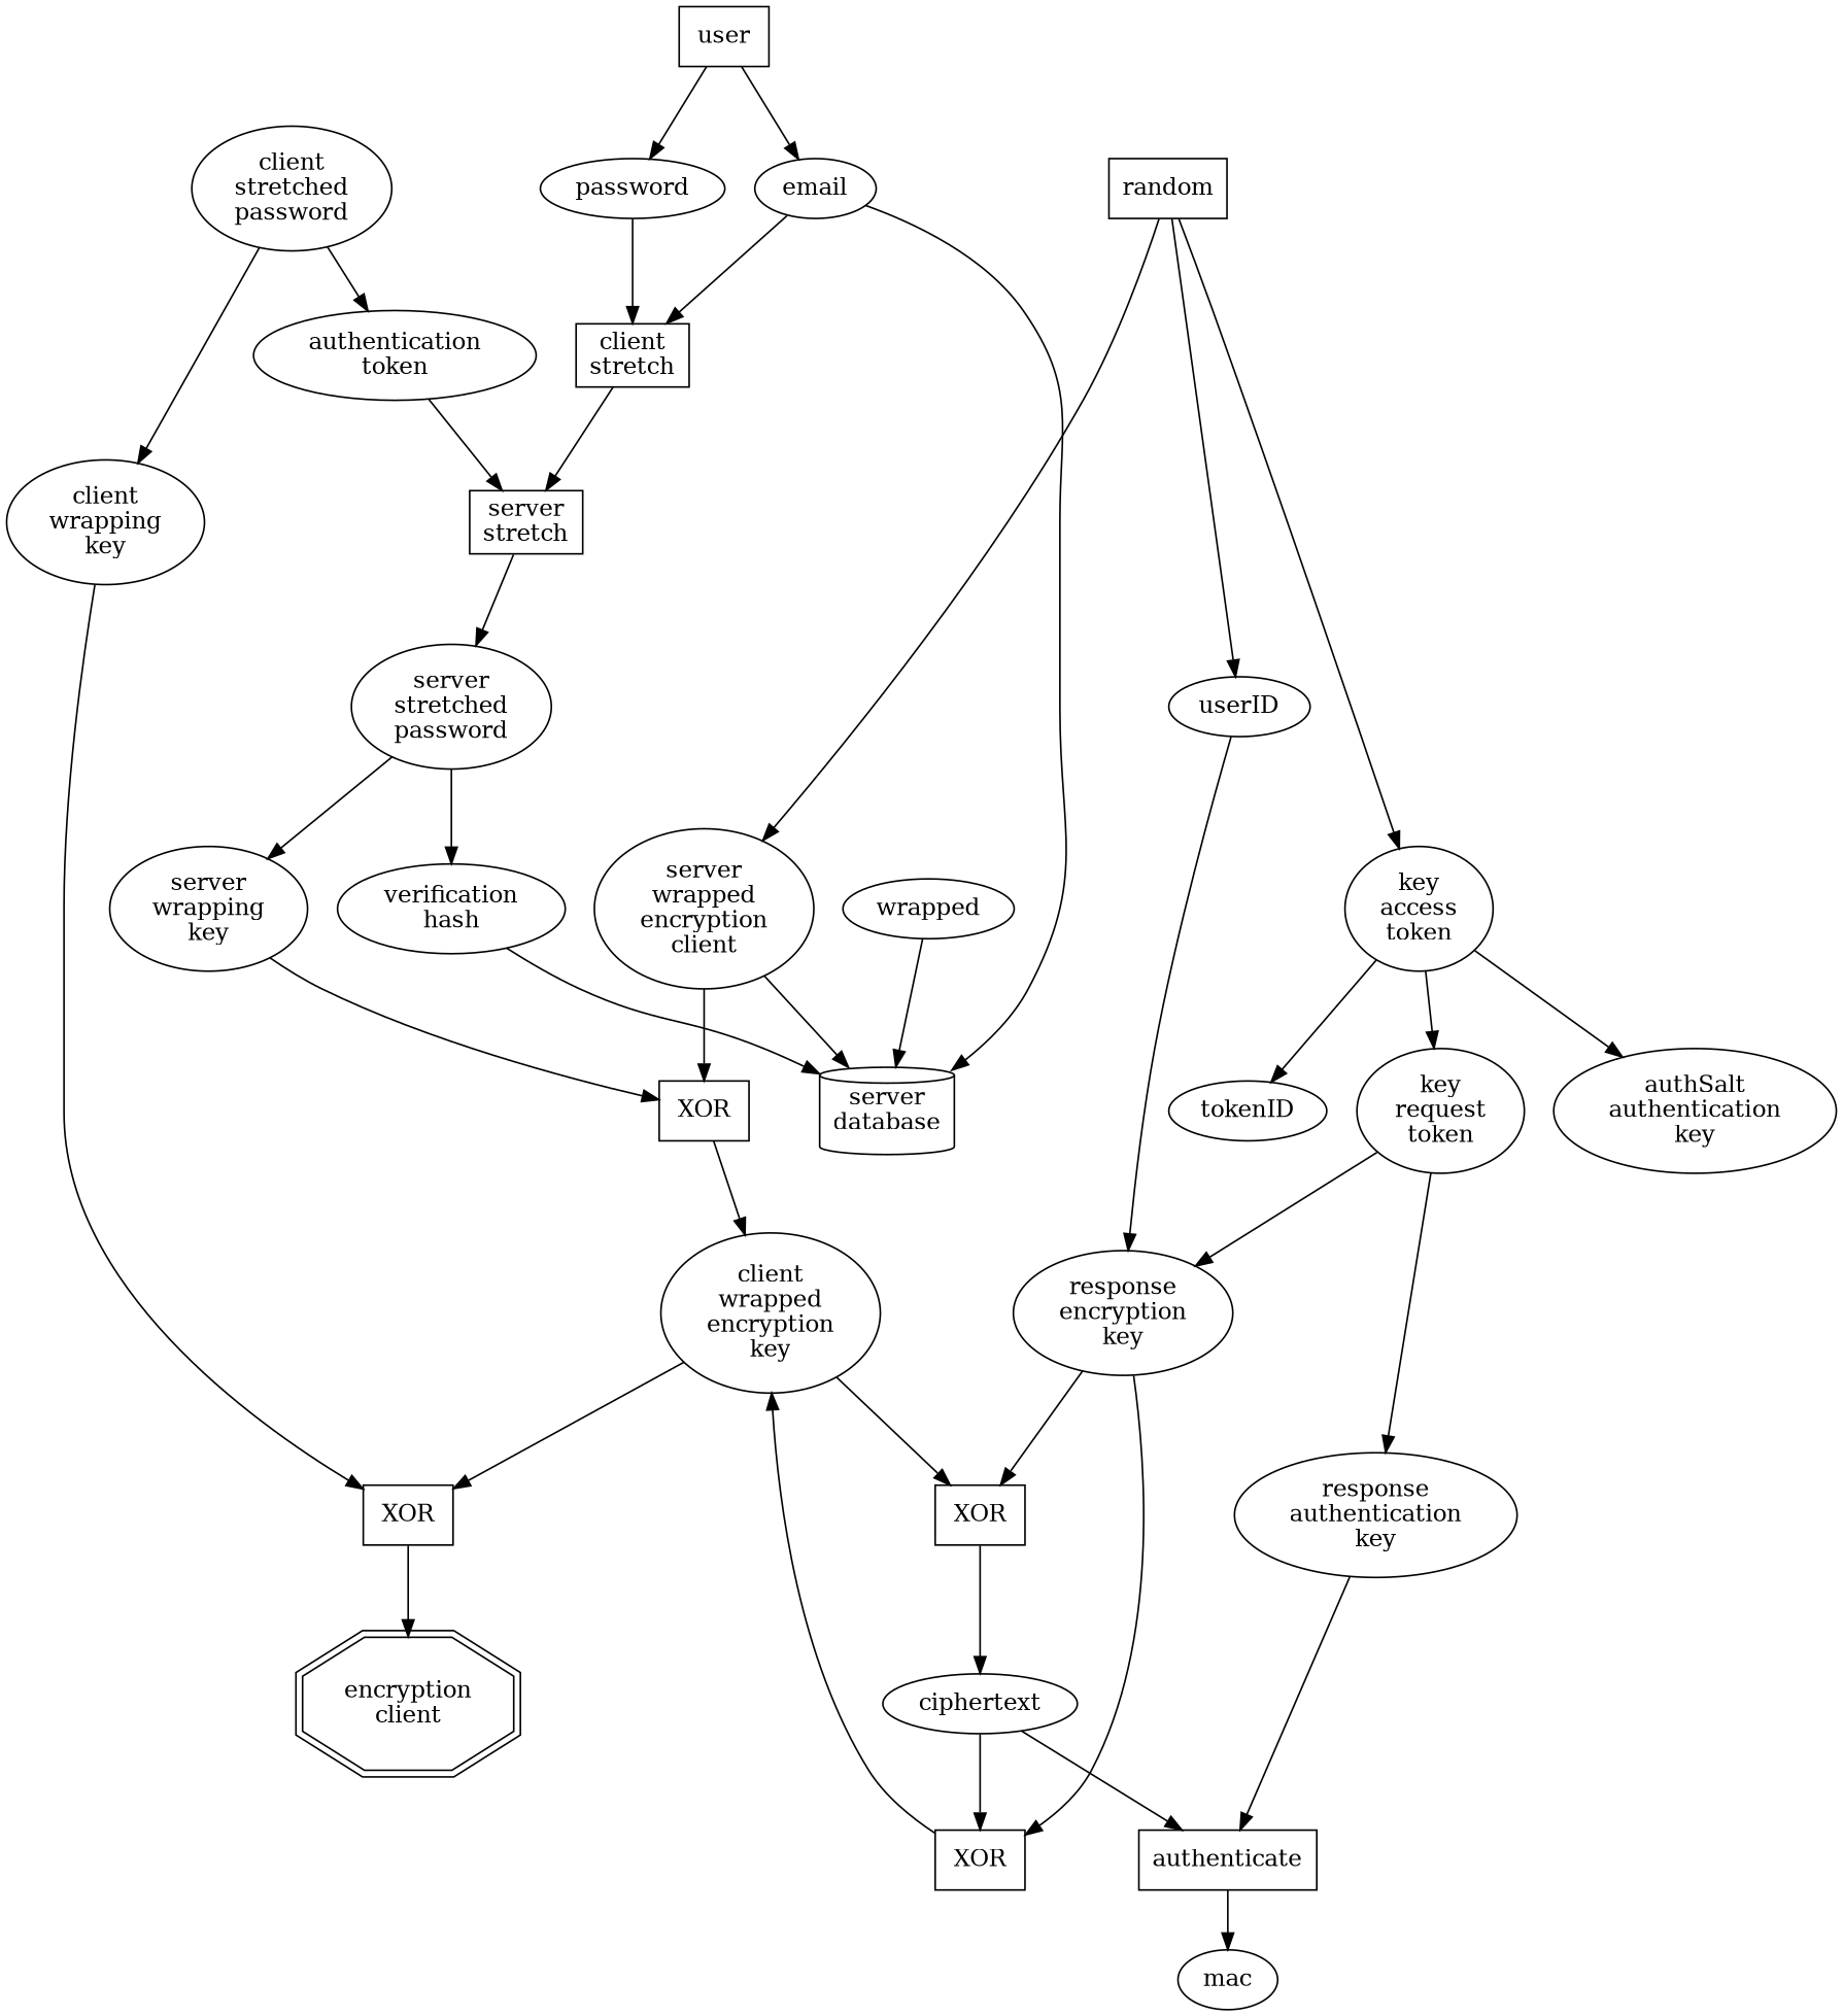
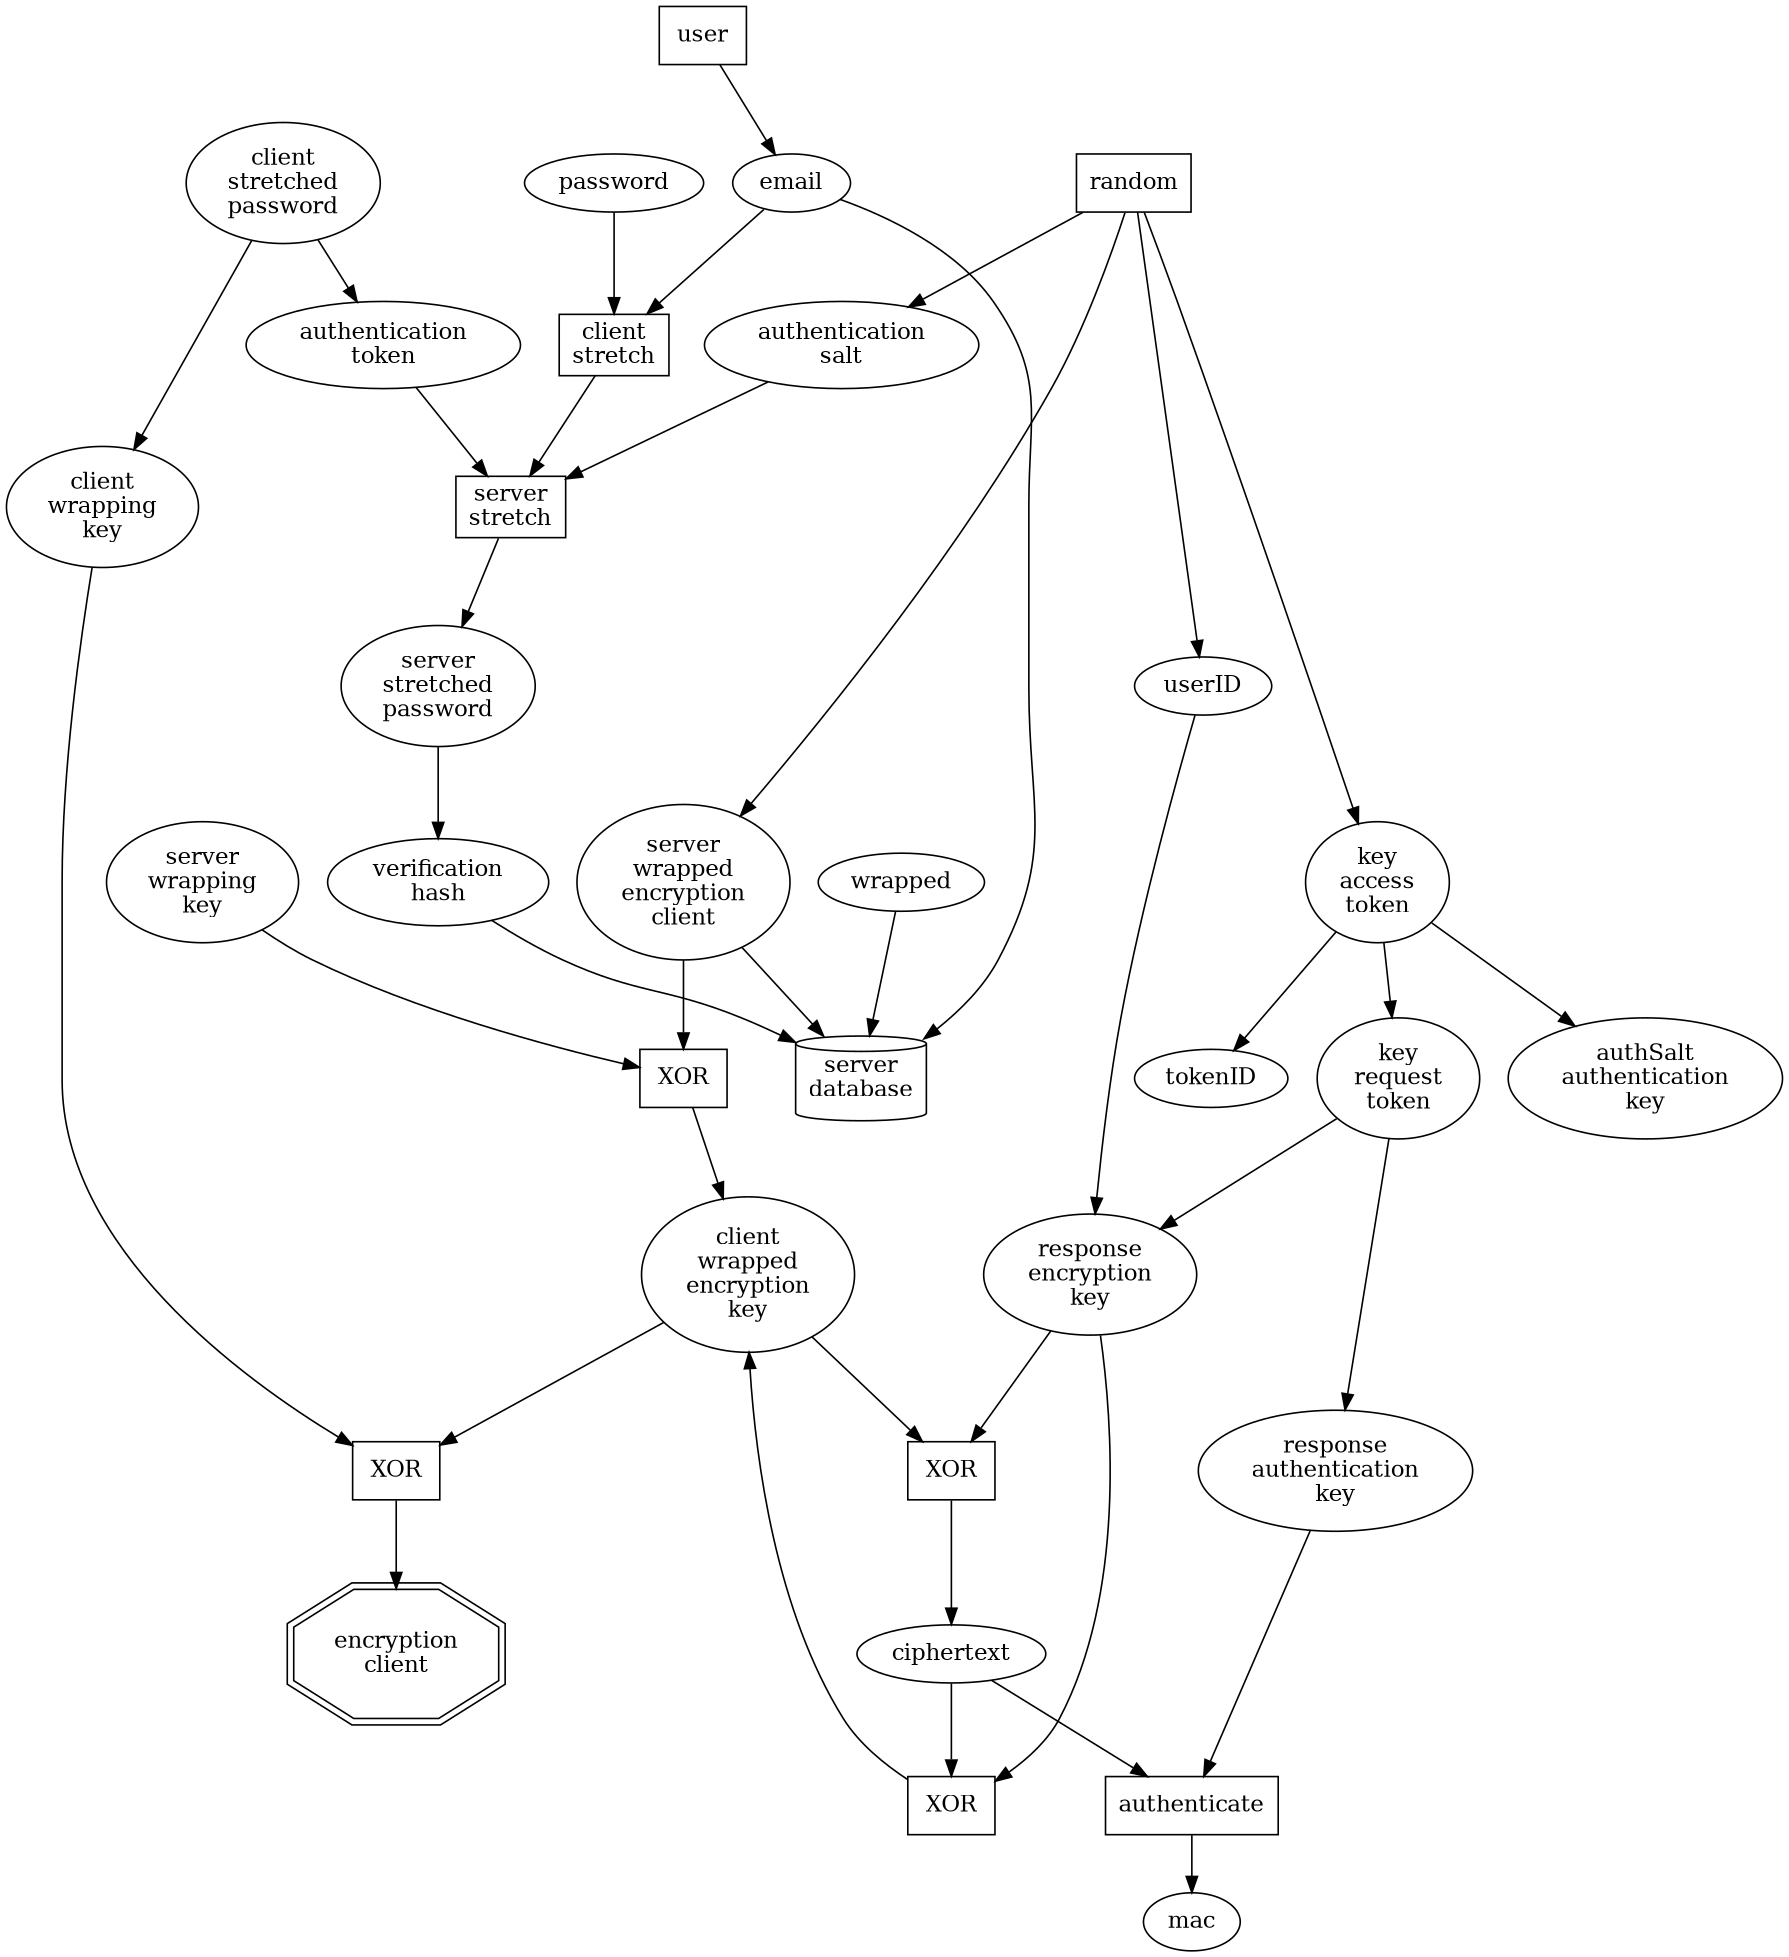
  digraph {
    user [shape=rect]
    password
    email
    n4 [label="client\nstretch" shape=rect]
    n5 [label="server\ndatabase" shape=cylinder]
    n6 [label="server\nstretch" shape=rect]
    n7 [label="client\nstretched\npassword"]
    n8 [label="authentication\ntoken"]
    n9 [label="client\nwrapping\nkey"]
    n10 [label=XOR shape=rect]
    n11 [label="server\nstretched\npassword"]
    random [shape=rect]
+   n13 [label="authentication\nsalt"]
    n14 [label="server\nwrapped\nencryption\nclient"]
    userID
    n16 [label="key\naccess\ntoken"]
    n17 [label=XOR shape=rect]
    n18 [label="response\nencryption\nkey"]
    tokenID
    n20 [label="key\nrequest\ntoken"]
    n21 [label="authSalt\nauthentication\nkey"]
    n22 [label="verification\nhash"]
    n23 [label="server\nwrapping\nkey"]
    n24 [label="client\nwrapped\nencryption\nkey"]
    n25 [label=XOR shape=rect]
    ciphertext
    n27 [height=1 label="encryption\nclient" shape=doubleoctagon width=1]
    n28 [label="response\nauthentication\nkey"]
    n29 [label=XOR shape=rect]
    authenticate [shape=rect]
    mac
    n32 [label=wrapped]
-   user -> password
    user -> email
    password -> n4
    email -> n4
    email -> n5
    n4 -> n6
    n6 -> n11
    n7 -> n8
    n7 -> n9
    n8 -> n6
    n9 -> n10
    n10 -> n27
    n11 -> n22
-   n11 -> n23
+   random -> n13
    random -> n14
    random -> userID
    random -> n16
+   n13 -> n6
    n14 -> n5
    n14 -> n17
    userID -> n18
    n16 -> tokenID
    n16 -> n20
    n16 -> n21
    n17 -> n24
    n18 -> n25
    n18 -> n29
    n20 -> n18
    n20 -> n28
    n22 -> n5
    n23 -> n17
    n24 -> n10
    n24 -> n25
    n25 -> ciphertext
    ciphertext -> n29
    ciphertext -> authenticate
    n28 -> authenticate
    n29 -> n24
    authenticate -> mac
    n32 -> n5
  }
